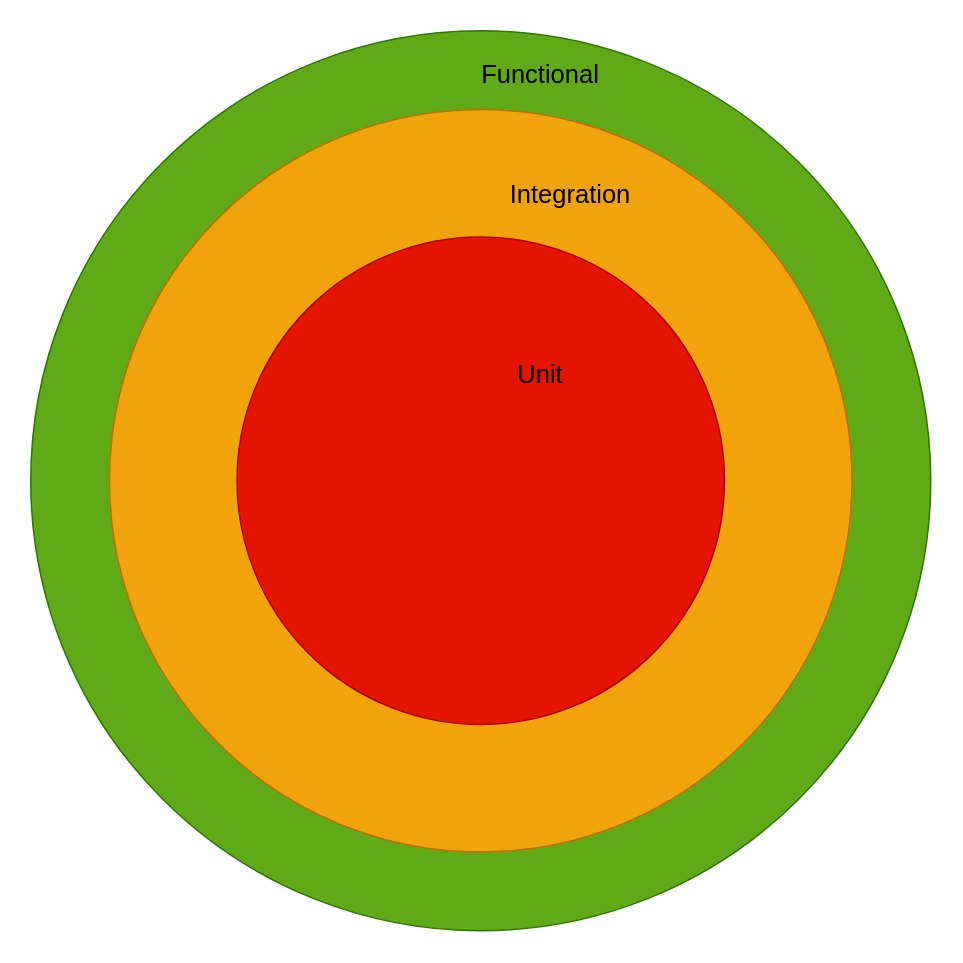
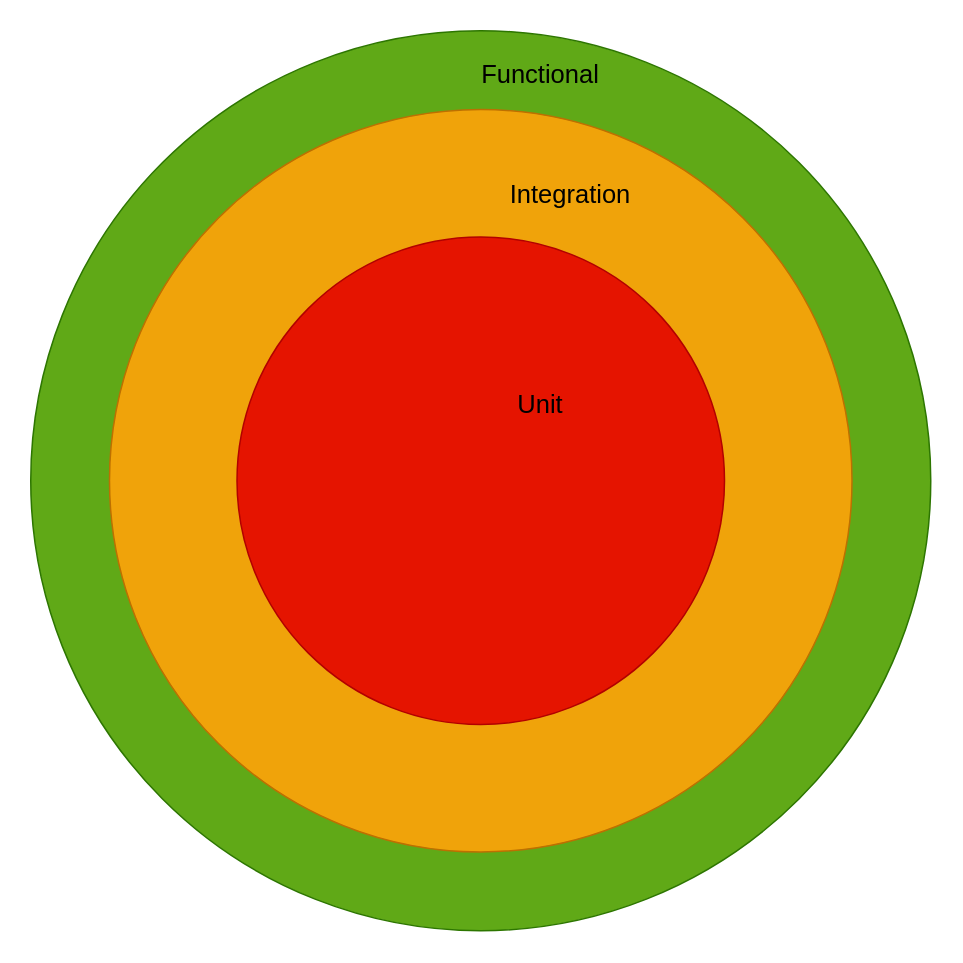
  <mxCell id="0" />
  <mxCell id="1" parent="0" />
  <mxCell id="2" value="" style="ellipse;whiteSpace=wrap;html=1;aspect=fixed;fillColor=#60a917;strokeColor=#2D7600;fontColor=#ffffff;" vertex="1" parent="1"><mxGeometry x="20" y="20" width="600" height="600" as="geometry" /></mxCell>
  <mxCell id="3" value="" style="ellipse;whiteSpace=wrap;html=1;aspect=fixed;fillColor=#f0a30a;strokeColor=#BD7000;fontColor=#ffffff;" vertex="1" parent="1"><mxGeometry x="72.5" y="72.5" width="495" height="495" as="geometry" /></mxCell>
  <mxCell id="4" value="" style="ellipse;whiteSpace=wrap;html=1;aspect=fixed;fillColor=#e51400;strokeColor=#B20000;fontColor=#ffffff;" vertex="1" parent="1"><mxGeometry x="157.5" y="157.5" width="325" height="325" as="geometry" /></mxCell>
  <mxCell id="5" value="Functional" style="text;html=1;align=center;verticalAlign=middle;whiteSpace=wrap;rounded=0;fontColor=#000000;fontSize=17;" vertex="1" parent="1"><mxGeometry x="280" y="20" width="160" height="60" as="geometry" /></mxCell>
  <mxCell id="6" value="Integration" style="text;html=1;align=center;verticalAlign=middle;whiteSpace=wrap;rounded=0;fontColor=#000000;fontSize=17;" vertex="1" parent="1"><mxGeometry x="300" y="100" width="160" height="60" as="geometry" /></mxCell>
- <mxCell id="7" value="Unit" style="text;html=1;align=center;verticalAlign=middle;whiteSpace=wrap;rounded=0;fontColor=#000000;fontSize=17;" vertex="1" parent="1"><mxGeometry x="280" y="220" width="160" height="60" as="geometry" /></mxCell>
+ <mxCell id="7" value="Unit" style="text;html=1;align=center;verticalAlign=middle;whiteSpace=wrap;rounded=0;fontColor=#000000;fontSize=17;" vertex="1" parent="1"><mxGeometry x="280" y="240" width="160" height="60" as="geometry" /></mxCell>
